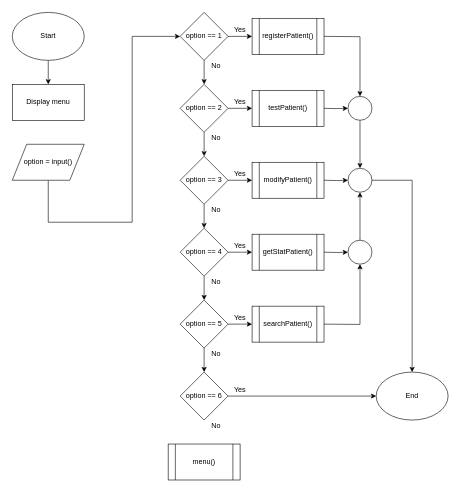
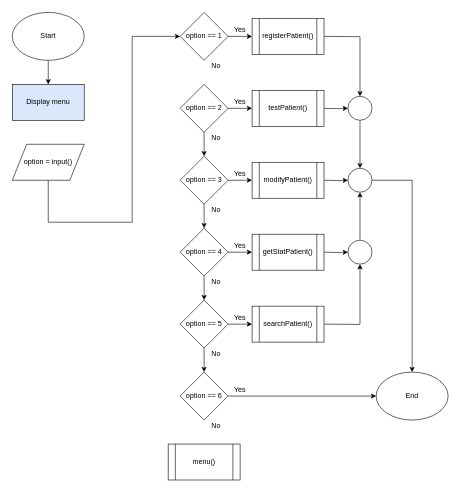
  <mxCell id="0" />
  <mxCell id="1" parent="0" />
  <mxCell id="2" value="" style="edgeStyle=orthogonalEdgeStyle;rounded=0;orthogonalLoop=1;jettySize=auto;html=1;" parent="1" source="3" target="4" edge="1"><mxGeometry relative="1" as="geometry" /></mxCell>
  <mxCell id="3" value="Start" style="ellipse;whiteSpace=wrap;html=1;" parent="1" vertex="1"><mxGeometry x="20" y="20" width="120" height="80" as="geometry" /></mxCell>
- <mxCell id="4" value="Display menu" style="rounded=0;whiteSpace=wrap;html=1;" parent="1" vertex="1"><mxGeometry x="20" y="140" width="120" height="60" as="geometry" /></mxCell>
+ <mxCell id="4" value="Display menu" style="rounded=0;whiteSpace=wrap;html=1;fillColor=#dae8fc;" parent="1" vertex="1"><mxGeometry x="20" y="140" width="120" height="60" as="geometry" /></mxCell>
  <mxCell id="5" value="" style="edgeStyle=orthogonalEdgeStyle;rounded=0;orthogonalLoop=1;jettySize=auto;html=1;entryX=0;entryY=0.5;entryDx=0;entryDy=0;" parent="1" source="6" target="9" edge="1"><mxGeometry relative="1" as="geometry"><mxPoint x="220" y="60" as="targetPoint" /><Array as="points"><mxPoint x="80" y="370" /><mxPoint x="220" y="370" /><mxPoint x="220" y="60" /></Array></mxGeometry></mxCell>
  <mxCell id="6" value="option = input()" style="shape=parallelogram;perimeter=parallelogramPerimeter;whiteSpace=wrap;html=1;" parent="1" vertex="1"><mxGeometry x="20" y="240" width="120" height="60" as="geometry" /></mxCell>
- <mxCell id="7" value="" style="edgeStyle=orthogonalEdgeStyle;rounded=0;orthogonalLoop=1;jettySize=auto;html=1;" parent="1" source="9" target="12" edge="1"><mxGeometry relative="1" as="geometry" /></mxCell>
  <mxCell id="8" value="" style="edgeStyle=orthogonalEdgeStyle;rounded=0;orthogonalLoop=1;jettySize=auto;html=1;" parent="1" source="9" edge="1"><mxGeometry relative="1" as="geometry"><mxPoint x="420" y="60" as="targetPoint" /></mxGeometry></mxCell>
  <mxCell id="9" value="option == 1" style="rhombus;whiteSpace=wrap;html=1;" parent="1" vertex="1"><mxGeometry x="300" y="20" width="80" height="80" as="geometry" /></mxCell>
  <mxCell id="10" value="" style="edgeStyle=orthogonalEdgeStyle;rounded=0;orthogonalLoop=1;jettySize=auto;html=1;" parent="1" source="12" target="15" edge="1"><mxGeometry relative="1" as="geometry" /></mxCell>
  <mxCell id="11" value="" style="edgeStyle=orthogonalEdgeStyle;rounded=0;orthogonalLoop=1;jettySize=auto;html=1;" parent="1" source="12" edge="1"><mxGeometry relative="1" as="geometry"><mxPoint x="420" y="180" as="targetPoint" /></mxGeometry></mxCell>
  <mxCell id="12" value="option == 2" style="rhombus;whiteSpace=wrap;html=1;" parent="1" vertex="1"><mxGeometry x="300" y="140" width="80" height="80" as="geometry" /></mxCell>
  <mxCell id="13" value="" style="edgeStyle=orthogonalEdgeStyle;rounded=0;orthogonalLoop=1;jettySize=auto;html=1;" parent="1" source="15" target="18" edge="1"><mxGeometry relative="1" as="geometry" /></mxCell>
  <mxCell id="14" value="" style="edgeStyle=orthogonalEdgeStyle;rounded=0;orthogonalLoop=1;jettySize=auto;html=1;" parent="1" source="15" edge="1"><mxGeometry relative="1" as="geometry"><mxPoint x="420" y="300" as="targetPoint" /></mxGeometry></mxCell>
  <mxCell id="15" value="&lt;span&gt;option == 3&lt;/span&gt;" style="rhombus;whiteSpace=wrap;html=1;" parent="1" vertex="1"><mxGeometry x="300" y="260" width="80" height="80" as="geometry" /></mxCell>
  <mxCell id="16" value="" style="edgeStyle=orthogonalEdgeStyle;rounded=0;orthogonalLoop=1;jettySize=auto;html=1;" parent="1" source="18" target="21" edge="1"><mxGeometry relative="1" as="geometry" /></mxCell>
  <mxCell id="17" value="" style="edgeStyle=orthogonalEdgeStyle;rounded=0;orthogonalLoop=1;jettySize=auto;html=1;" parent="1" source="18" edge="1"><mxGeometry relative="1" as="geometry"><mxPoint x="420" y="420" as="targetPoint" /></mxGeometry></mxCell>
  <mxCell id="18" value="&lt;span&gt;option == 4&lt;/span&gt;" style="rhombus;whiteSpace=wrap;html=1;" parent="1" vertex="1"><mxGeometry x="300" y="380" width="80" height="80" as="geometry" /></mxCell>
  <mxCell id="19" value="" style="edgeStyle=orthogonalEdgeStyle;rounded=0;orthogonalLoop=1;jettySize=auto;html=1;" parent="1" source="21" target="23" edge="1"><mxGeometry relative="1" as="geometry" /></mxCell>
  <mxCell id="20" value="" style="edgeStyle=orthogonalEdgeStyle;rounded=0;orthogonalLoop=1;jettySize=auto;html=1;" parent="1" source="21" edge="1"><mxGeometry relative="1" as="geometry"><mxPoint x="420" y="540" as="targetPoint" /></mxGeometry></mxCell>
  <mxCell id="21" value="&lt;span&gt;option == 5&lt;/span&gt;" style="rhombus;whiteSpace=wrap;html=1;" parent="1" vertex="1"><mxGeometry x="300" y="500" width="80" height="80" as="geometry" /></mxCell>
  <mxCell id="22" style="edgeStyle=orthogonalEdgeStyle;rounded=0;orthogonalLoop=1;jettySize=auto;html=1;entryX=0;entryY=0.5;entryDx=0;entryDy=0;" parent="1" source="23" target="29" edge="1"><mxGeometry relative="1" as="geometry" /></mxCell>
  <mxCell id="23" value="&lt;span&gt;option == 6&lt;/span&gt;" style="rhombus;whiteSpace=wrap;html=1;" parent="1" vertex="1"><mxGeometry x="300" y="620" width="80" height="80" as="geometry" /></mxCell>
  <mxCell id="24" style="edgeStyle=orthogonalEdgeStyle;rounded=0;orthogonalLoop=1;jettySize=auto;html=1;" parent="1" target="35" edge="1"><mxGeometry relative="1" as="geometry"><mxPoint x="540" y="60" as="sourcePoint" /></mxGeometry></mxCell>
  <mxCell id="25" value="" style="edgeStyle=orthogonalEdgeStyle;rounded=0;orthogonalLoop=1;jettySize=auto;html=1;" parent="1" target="35" edge="1"><mxGeometry relative="1" as="geometry"><mxPoint x="540" y="180" as="sourcePoint" /></mxGeometry></mxCell>
  <mxCell id="26" value="" style="edgeStyle=orthogonalEdgeStyle;rounded=0;orthogonalLoop=1;jettySize=auto;html=1;" parent="1" target="31" edge="1"><mxGeometry relative="1" as="geometry"><mxPoint x="540" y="300" as="sourcePoint" /></mxGeometry></mxCell>
  <mxCell id="27" value="" style="edgeStyle=orthogonalEdgeStyle;rounded=0;orthogonalLoop=1;jettySize=auto;html=1;" parent="1" target="33" edge="1"><mxGeometry relative="1" as="geometry"><mxPoint x="540" y="420" as="sourcePoint" /></mxGeometry></mxCell>
  <mxCell id="28" style="edgeStyle=orthogonalEdgeStyle;rounded=0;orthogonalLoop=1;jettySize=auto;html=1;entryX=0.5;entryY=1;entryDx=0;entryDy=0;" parent="1" target="33" edge="1"><mxGeometry relative="1" as="geometry"><mxPoint x="600" y="450" as="targetPoint" /><mxPoint x="540" y="540" as="sourcePoint" /></mxGeometry></mxCell>
  <mxCell id="29" value="End" style="ellipse;whiteSpace=wrap;html=1;" parent="1" vertex="1"><mxGeometry x="627" y="620" width="120" height="80" as="geometry" /></mxCell>
  <mxCell id="30" value="" style="edgeStyle=orthogonalEdgeStyle;rounded=0;orthogonalLoop=1;jettySize=auto;html=1;entryX=0.5;entryY=0;entryDx=0;entryDy=0;" parent="1" source="31" target="29" edge="1"><mxGeometry relative="1" as="geometry"><mxPoint x="647" y="300" as="targetPoint" /></mxGeometry></mxCell>
  <mxCell id="31" value="" style="ellipse;whiteSpace=wrap;html=1;aspect=fixed;" parent="1" vertex="1"><mxGeometry x="580" y="280" width="40" height="40" as="geometry" /></mxCell>
  <mxCell id="32" value="" style="edgeStyle=orthogonalEdgeStyle;rounded=0;orthogonalLoop=1;jettySize=auto;html=1;" parent="1" source="33" target="31" edge="1"><mxGeometry relative="1" as="geometry" /></mxCell>
  <mxCell id="33" value="" style="ellipse;whiteSpace=wrap;html=1;aspect=fixed;" parent="1" vertex="1"><mxGeometry x="580" y="400" width="40" height="40" as="geometry" /></mxCell>
  <mxCell id="34" value="" style="edgeStyle=orthogonalEdgeStyle;rounded=0;orthogonalLoop=1;jettySize=auto;html=1;" parent="1" source="35" target="31" edge="1"><mxGeometry relative="1" as="geometry" /></mxCell>
  <mxCell id="35" value="" style="ellipse;whiteSpace=wrap;html=1;aspect=fixed;" parent="1" vertex="1"><mxGeometry x="580" y="160" width="40" height="40" as="geometry" /></mxCell>
  <mxCell id="36" value="Yes" style="text;html=1;strokeColor=none;fillColor=none;align=center;verticalAlign=middle;whiteSpace=wrap;rounded=0;" parent="1" vertex="1"><mxGeometry x="380" y="40" width="40" height="20" as="geometry" /></mxCell>
  <mxCell id="37" value="Yes" style="text;html=1;strokeColor=none;fillColor=none;align=center;verticalAlign=middle;whiteSpace=wrap;rounded=0;" parent="1" vertex="1"><mxGeometry x="380" y="160" width="40" height="20" as="geometry" /></mxCell>
  <mxCell id="38" value="Yes" style="text;html=1;strokeColor=none;fillColor=none;align=center;verticalAlign=middle;whiteSpace=wrap;rounded=0;" parent="1" vertex="1"><mxGeometry x="380" y="280" width="40" height="20" as="geometry" /></mxCell>
  <mxCell id="39" value="Yes" style="text;html=1;strokeColor=none;fillColor=none;align=center;verticalAlign=middle;whiteSpace=wrap;rounded=0;" parent="1" vertex="1"><mxGeometry x="380" y="400" width="40" height="20" as="geometry" /></mxCell>
  <mxCell id="40" value="Yes" style="text;html=1;strokeColor=none;fillColor=none;align=center;verticalAlign=middle;whiteSpace=wrap;rounded=0;" parent="1" vertex="1"><mxGeometry x="380" y="520" width="40" height="20" as="geometry" /></mxCell>
  <mxCell id="41" value="Yes" style="text;html=1;strokeColor=none;fillColor=none;align=center;verticalAlign=middle;whiteSpace=wrap;rounded=0;" parent="1" vertex="1"><mxGeometry x="380" y="640" width="40" height="20" as="geometry" /></mxCell>
  <mxCell id="42" value="No" style="text;html=1;strokeColor=none;fillColor=none;align=center;verticalAlign=middle;whiteSpace=wrap;rounded=0;" parent="1" vertex="1"><mxGeometry x="340" y="580" width="40" height="20" as="geometry" /></mxCell>
  <mxCell id="43" value="No" style="text;html=1;strokeColor=none;fillColor=none;align=center;verticalAlign=middle;whiteSpace=wrap;rounded=0;" parent="1" vertex="1"><mxGeometry x="340" y="460" width="40" height="20" as="geometry" /></mxCell>
  <mxCell id="44" value="No" style="text;html=1;strokeColor=none;fillColor=none;align=center;verticalAlign=middle;whiteSpace=wrap;rounded=0;" parent="1" vertex="1"><mxGeometry x="340" y="340" width="40" height="20" as="geometry" /></mxCell>
  <mxCell id="45" value="No" style="text;html=1;strokeColor=none;fillColor=none;align=center;verticalAlign=middle;whiteSpace=wrap;rounded=0;" parent="1" vertex="1"><mxGeometry x="340" y="220" width="40" height="20" as="geometry" /></mxCell>
  <mxCell id="46" value="No" style="text;html=1;strokeColor=none;fillColor=none;align=center;verticalAlign=middle;whiteSpace=wrap;rounded=0;" parent="1" vertex="1"><mxGeometry x="340" y="100" width="40" height="20" as="geometry" /></mxCell>
  <mxCell id="47" value="searchPatient()" style="shape=process;whiteSpace=wrap;html=1;backgroundOutline=1;" vertex="1" parent="1"><mxGeometry x="420" y="510" width="120" height="60" as="geometry" /></mxCell>
  <mxCell id="48" value="getStatPatient()" style="shape=process;whiteSpace=wrap;html=1;backgroundOutline=1;" vertex="1" parent="1"><mxGeometry x="420" y="390" width="120" height="60" as="geometry" /></mxCell>
  <mxCell id="49" value="modifyPatient()" style="shape=process;whiteSpace=wrap;html=1;backgroundOutline=1;" vertex="1" parent="1"><mxGeometry x="420" y="270" width="120" height="60" as="geometry" /></mxCell>
  <mxCell id="50" value="registerPatient()" style="shape=process;whiteSpace=wrap;html=1;backgroundOutline=1;" vertex="1" parent="1"><mxGeometry x="420" y="30" width="120" height="60" as="geometry" /></mxCell>
  <mxCell id="51" value="testPatient()" style="shape=process;whiteSpace=wrap;html=1;backgroundOutline=1;" vertex="1" parent="1"><mxGeometry x="420" y="150" width="120" height="60" as="geometry" /></mxCell>
  <mxCell id="52" value="menu()" style="shape=process;whiteSpace=wrap;html=1;backgroundOutline=1;" vertex="1" parent="1"><mxGeometry x="280" y="740" width="120" height="60" as="geometry" /></mxCell>
  <mxCell id="53" value="No" style="text;html=1;strokeColor=none;fillColor=none;align=center;verticalAlign=middle;whiteSpace=wrap;rounded=0;" vertex="1" parent="1"><mxGeometry x="340" y="700" width="40" height="20" as="geometry" /></mxCell>
